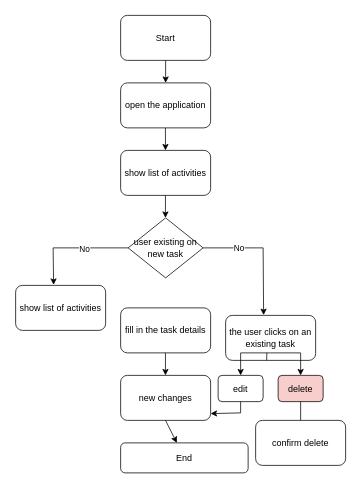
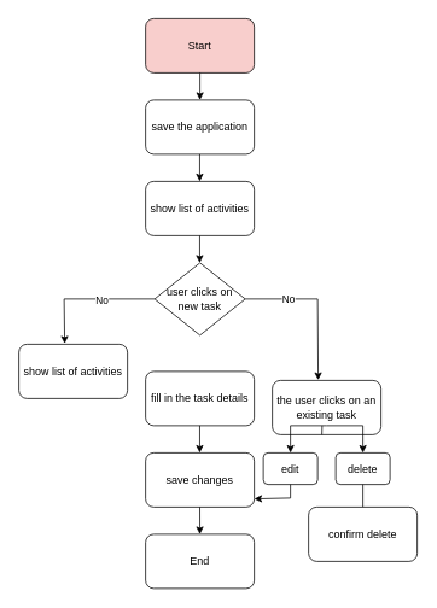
  <mxCell id="0" />
  <mxCell id="1" parent="0" />
- <mxCell id="2" value="Start" style="rounded=1;whiteSpace=wrap;html=1;" vertex="1" parent="1"><mxGeometry x="160" y="20" width="120" height="60" as="geometry" /></mxCell>
+ <mxCell id="2" value="Start" style="rounded=1;whiteSpace=wrap;html=1;fillColor=#f8cecc;" vertex="1" parent="1"><mxGeometry x="160" y="20" width="120" height="60" as="geometry" /></mxCell>
  <mxCell id="3" value="" style="endArrow=classic;html=1;rounded=0;" edge="1" parent="1"><mxGeometry width="50" height="50" relative="1" as="geometry"><mxPoint x="220" y="80" as="sourcePoint" /><mxPoint x="220" y="110" as="targetPoint" /></mxGeometry></mxCell>
- <mxCell id="4" value="open the application" style="rounded=1;whiteSpace=wrap;html=1;" vertex="1" parent="1"><mxGeometry x="160" y="110" width="120" height="60" as="geometry" /></mxCell>
+ <mxCell id="4" value="save the application" style="rounded=1;whiteSpace=wrap;html=1;" vertex="1" parent="1"><mxGeometry x="160" y="110" width="120" height="60" as="geometry" /></mxCell>
  <mxCell id="5" value="" style="endArrow=classic;html=1;rounded=0;" edge="1" parent="1"><mxGeometry width="50" height="50" relative="1" as="geometry"><mxPoint x="219.77" y="170" as="sourcePoint" /><mxPoint x="219.77" y="200" as="targetPoint" /></mxGeometry></mxCell>
  <mxCell id="6" value="show list of activities" style="rounded=1;whiteSpace=wrap;html=1;" vertex="1" parent="1"><mxGeometry x="160" y="200" width="120" height="60" as="geometry" /></mxCell>
  <mxCell id="7" value="" style="endArrow=classic;html=1;rounded=0;" edge="1" parent="1"><mxGeometry width="50" height="50" relative="1" as="geometry"><mxPoint x="219.77" y="260" as="sourcePoint" /><mxPoint x="219.77" y="290" as="targetPoint" /></mxGeometry></mxCell>
- <mxCell id="8" value="user existing on new task" style="rhombus;whiteSpace=wrap;html=1;" vertex="1" parent="1"><mxGeometry x="170" y="290" width="100" height="80" as="geometry" /></mxCell>
+ <mxCell id="8" value="user clicks on new task" style="rhombus;whiteSpace=wrap;html=1;" vertex="1" parent="1"><mxGeometry x="170" y="290" width="100" height="80" as="geometry" /></mxCell>
  <mxCell id="9" value="" style="endArrow=none;html=1;rounded=0;entryX=0;entryY=0.5;entryDx=0;entryDy=0;" edge="1" parent="1" target="8"><mxGeometry width="50" height="50" relative="1" as="geometry"><mxPoint x="70" y="330" as="sourcePoint" /><mxPoint x="270" y="330" as="targetPoint" /></mxGeometry></mxCell>
  <mxCell id="10" value="No" style="edgeLabel;html=1;align=center;verticalAlign=middle;resizable=0;points=[];" vertex="1" connectable="0" parent="9"><mxGeometry x="-0.18" y="-1" relative="1" as="geometry"><mxPoint as="offset" /></mxGeometry></mxCell>
  <mxCell id="11" value="" style="endArrow=classic;html=1;rounded=0;entryX=0.422;entryY=-0.012;entryDx=0;entryDy=0;entryPerimeter=0;" edge="1" parent="1" target="15"><mxGeometry width="50" height="50" relative="1" as="geometry"><mxPoint x="70" y="330" as="sourcePoint" /><mxPoint x="130" y="360" as="targetPoint" /></mxGeometry></mxCell>
  <mxCell id="12" value="" style="endArrow=none;html=1;rounded=0;" edge="1" parent="1"><mxGeometry width="50" height="50" relative="1" as="geometry"><mxPoint x="350" y="330" as="sourcePoint" /><mxPoint x="270" y="330" as="targetPoint" /><Array as="points"><mxPoint x="270" y="330" /></Array></mxGeometry></mxCell>
  <mxCell id="13" value="No" style="edgeLabel;html=1;align=center;verticalAlign=middle;resizable=0;points=[];" vertex="1" connectable="0" parent="12"><mxGeometry x="-0.18" y="-1" relative="1" as="geometry"><mxPoint as="offset" /></mxGeometry></mxCell>
  <mxCell id="14" value="" style="endArrow=classic;html=1;rounded=0;entryX=0.422;entryY=-0.008;entryDx=0;entryDy=0;entryPerimeter=0;" edge="1" parent="1" target="16"><mxGeometry width="50" height="50" relative="1" as="geometry"><mxPoint x="350" y="330" as="sourcePoint" /><mxPoint x="356.96" y="380" as="targetPoint" /></mxGeometry></mxCell>
  <mxCell id="15" value="show list of activities" style="rounded=1;whiteSpace=wrap;html=1;" vertex="1" parent="1"><mxGeometry x="20" y="380" width="120" height="60" as="geometry" /></mxCell>
  <mxCell id="16" value="the user clicks on an existing task" style="rounded=1;whiteSpace=wrap;html=1;" vertex="1" parent="1"><mxGeometry x="300" y="420" width="120" height="60" as="geometry" /></mxCell>
  <mxCell id="17" value="fill in the task details" style="rounded=1;whiteSpace=wrap;html=1;" vertex="1" parent="1"><mxGeometry x="160" y="410" width="120" height="60" as="geometry" /></mxCell>
  <mxCell id="18" value="" style="endArrow=classic;html=1;rounded=0;" edge="1" parent="1"><mxGeometry width="50" height="50" relative="1" as="geometry"><mxPoint x="219.79" y="470" as="sourcePoint" /><mxPoint x="219.79" y="500" as="targetPoint" /></mxGeometry></mxCell>
- <mxCell id="19" value="new changes" style="rounded=1;whiteSpace=wrap;html=1;" vertex="1" parent="1"><mxGeometry x="160" y="500" width="120" height="60" as="geometry" /></mxCell>
+ <mxCell id="19" value="save changes" style="rounded=1;whiteSpace=wrap;html=1;" vertex="1" parent="1"><mxGeometry x="160" y="500" width="120" height="60" as="geometry" /></mxCell>
  <mxCell id="20" value="" style="endArrow=none;html=1;rounded=0;entryX=0.456;entryY=1;entryDx=0;entryDy=0;entryPerimeter=0;" edge="1" parent="1" target="16"><mxGeometry width="50" height="50" relative="1" as="geometry"><mxPoint x="355" y="470" as="sourcePoint" /><mxPoint x="370" y="420" as="targetPoint" /></mxGeometry></mxCell>
  <mxCell id="21" value="" style="endArrow=classic;html=1;rounded=0;" edge="1" parent="1"><mxGeometry width="50" height="50" relative="1" as="geometry"><mxPoint x="320" y="470" as="sourcePoint" /><mxPoint x="320" y="500" as="targetPoint" /></mxGeometry></mxCell>
  <mxCell id="22" value="" style="endArrow=none;html=1;rounded=0;" edge="1" parent="1"><mxGeometry width="50" height="50" relative="1" as="geometry"><mxPoint x="320" y="470" as="sourcePoint" /><mxPoint x="360" y="470" as="targetPoint" /></mxGeometry></mxCell>
  <mxCell id="23" value="" style="endArrow=none;html=1;rounded=0;" edge="1" parent="1"><mxGeometry width="50" height="50" relative="1" as="geometry"><mxPoint x="360" y="470" as="sourcePoint" /><mxPoint x="400" y="470" as="targetPoint" /></mxGeometry></mxCell>
  <mxCell id="24" value="edit" style="rounded=1;whiteSpace=wrap;html=1;" vertex="1" parent="1"><mxGeometry x="290" y="500" width="60" height="35" as="geometry" /></mxCell>
  <mxCell id="25" value="" style="endArrow=classic;html=1;rounded=0;" edge="1" parent="1"><mxGeometry width="50" height="50" relative="1" as="geometry"><mxPoint x="400" y="470" as="sourcePoint" /><mxPoint x="400" y="500" as="targetPoint" /></mxGeometry></mxCell>
- <mxCell id="26" value="delete" style="rounded=1;whiteSpace=wrap;html=1;fillColor=#f8cecc;" vertex="1" parent="1"><mxGeometry x="370" y="500" width="60" height="35" as="geometry" /></mxCell>
+ <mxCell id="26" value="delete" style="rounded=1;whiteSpace=wrap;html=1;" vertex="1" parent="1"><mxGeometry x="370" y="500" width="60" height="35" as="geometry" /></mxCell>
  <mxCell id="27" value="" style="endArrow=classic;html=1;rounded=0;" edge="1" parent="1" target="28"><mxGeometry width="50" height="50" relative="1" as="geometry"><mxPoint x="219.87" y="560" as="sourcePoint" /><mxPoint x="219.87" y="590" as="targetPoint" /></mxGeometry></mxCell>
- <mxCell id="28" value="End" style="rounded=1;whiteSpace=wrap;html=1;" vertex="1" parent="1"><mxGeometry x="160" y="590" width="170" height="40" as="geometry" /></mxCell>
+ <mxCell id="28" value="End" style="rounded=1;whiteSpace=wrap;html=1;" vertex="1" parent="1"><mxGeometry x="160" y="590" width="120" height="60" as="geometry" /></mxCell>
  <mxCell id="29" value="" style="endArrow=none;html=1;rounded=0;entryX=0.5;entryY=1;entryDx=0;entryDy=0;" edge="1" parent="1" target="24"><mxGeometry width="50" height="50" relative="1" as="geometry"><mxPoint x="320" y="550" as="sourcePoint" /><mxPoint x="280" y="500" as="targetPoint" /></mxGeometry></mxCell>
  <mxCell id="30" value="" style="endArrow=classic;html=1;rounded=0;" edge="1" parent="1"><mxGeometry width="50" height="50" relative="1" as="geometry"><mxPoint x="320" y="550" as="sourcePoint" /><mxPoint x="280" y="551" as="targetPoint" /></mxGeometry></mxCell>
  <mxCell id="31" value="" style="endArrow=none;html=1;rounded=0;entryX=0.5;entryY=1;entryDx=0;entryDy=0;" edge="1" parent="1" target="26"><mxGeometry width="50" height="50" relative="1" as="geometry"><mxPoint x="400" y="560" as="sourcePoint" /><mxPoint x="280" y="500" as="targetPoint" /></mxGeometry></mxCell>
  <mxCell id="32" value="confirm delete" style="rounded=1;whiteSpace=wrap;html=1;" vertex="1" parent="1"><mxGeometry x="340" y="560" width="120" height="60" as="geometry" /></mxCell>
